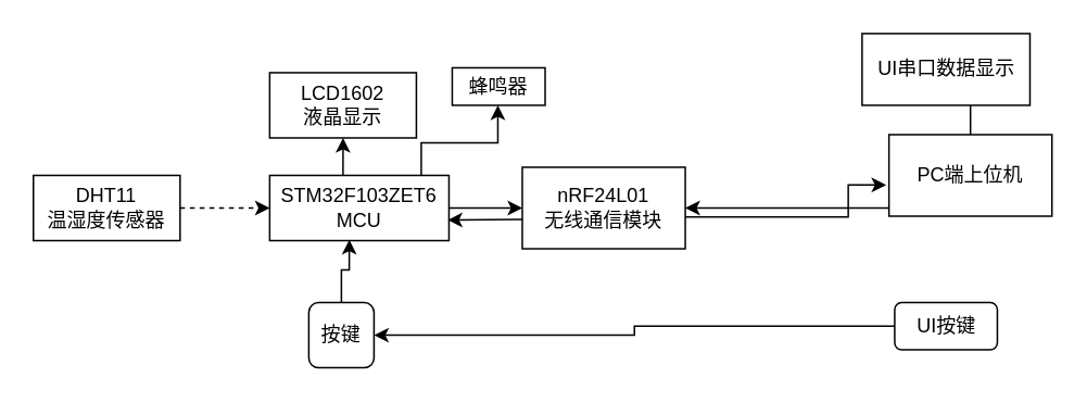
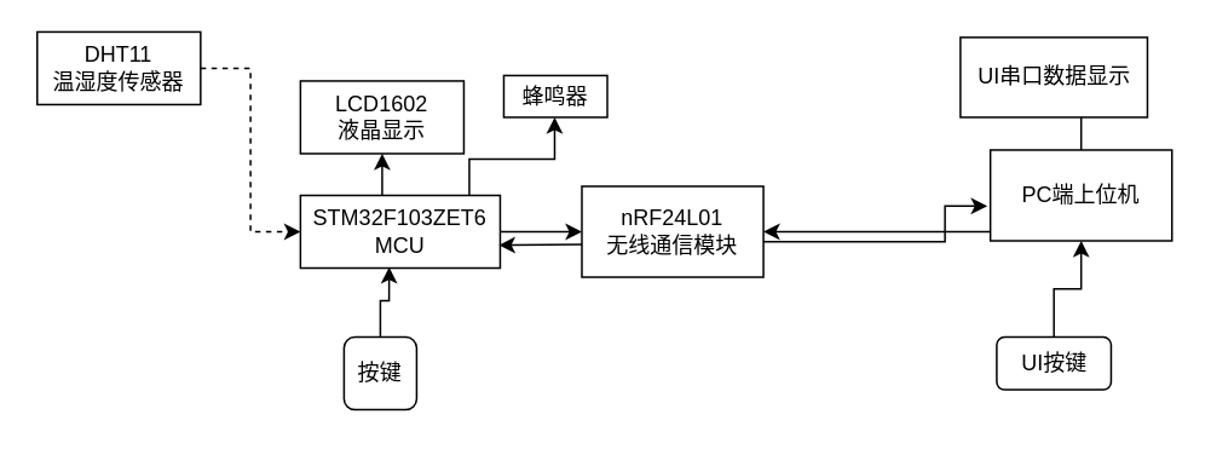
  <mxCell id="0" />
  <mxCell id="1" parent="0" />
  <mxCell id="2" style="edgeStyle=orthogonalEdgeStyle;rounded=0;orthogonalLoop=1;jettySize=auto;html=1;entryX=0;entryY=0.5;entryDx=0;entryDy=0;dashed=1;" parent="1" source="3" target="7" edge="1"><mxGeometry relative="1" as="geometry" /></mxCell>
- <mxCell id="3" value="DHT11&lt;br&gt;温湿度传感器" style="rounded=0;whiteSpace=wrap;html=1;" parent="1" vertex="1"><mxGeometry x="20" y="107" width="90" height="40" as="geometry" /></mxCell>
+ <mxCell id="3" value="DHT11&lt;br&gt;温湿度传感器" style="rounded=0;whiteSpace=wrap;html=1;" parent="1" vertex="1"><mxGeometry x="20" y="17" width="90" height="40" as="geometry" /></mxCell>
  <mxCell id="4" style="edgeStyle=orthogonalEdgeStyle;rounded=0;orthogonalLoop=1;jettySize=auto;html=1;entryX=0;entryY=0.5;entryDx=0;entryDy=0;" parent="1" source="7" target="9" edge="1"><mxGeometry relative="1" as="geometry" /></mxCell>
  <mxCell id="5" value="" style="edgeStyle=orthogonalEdgeStyle;rounded=0;orthogonalLoop=1;jettySize=auto;html=1;" edge="1" parent="1" source="7" target="13"><mxGeometry relative="1" as="geometry"><Array as="points"><mxPoint x="210" y="97" /><mxPoint x="210" y="97" /></Array></mxGeometry></mxCell>
  <mxCell id="6" style="edgeStyle=orthogonalEdgeStyle;rounded=0;orthogonalLoop=1;jettySize=auto;html=1;" edge="1" parent="1" source="7" target="15"><mxGeometry relative="1" as="geometry"><Array as="points"><mxPoint x="258" y="87" /><mxPoint x="305" y="87" /></Array></mxGeometry></mxCell>
  <mxCell id="7" value="STM32F103ZET6&lt;br&gt;MCU" style="rounded=0;whiteSpace=wrap;html=1;" parent="1" vertex="1"><mxGeometry x="165" y="107" width="110" height="40" as="geometry" /></mxCell>
  <mxCell id="8" style="edgeStyle=orthogonalEdgeStyle;rounded=0;orthogonalLoop=1;jettySize=auto;html=1;exitX=0.992;exitY=0.61;exitDx=0;exitDy=0;exitPerimeter=0;entryX=-0.017;entryY=0.617;entryDx=0;entryDy=0;entryPerimeter=0;" parent="1" source="9" target="12" edge="1"><mxGeometry relative="1" as="geometry"><mxPoint x="520" y="137" as="targetPoint" /><Array as="points"><mxPoint x="520" y="133" /></Array></mxGeometry></mxCell>
  <mxCell id="9" value="nRF24L01&lt;br&gt;无线通信模块" style="rounded=0;whiteSpace=wrap;html=1;" parent="1" vertex="1"><mxGeometry x="320" y="102" width="100" height="50" as="geometry" /></mxCell>
  <mxCell id="10" style="edgeStyle=orthogonalEdgeStyle;rounded=0;orthogonalLoop=1;jettySize=auto;html=1;entryX=1;entryY=0.5;entryDx=0;entryDy=0;" parent="1" source="12" target="9" edge="1"><mxGeometry relative="1" as="geometry"><Array as="points"><mxPoint x="440" y="127" /><mxPoint x="440" y="127" /></Array></mxGeometry></mxCell>
  <mxCell id="11" value="" style="edgeStyle=orthogonalEdgeStyle;rounded=0;orthogonalLoop=1;jettySize=auto;html=1;" edge="1" parent="1" source="12" target="20"><mxGeometry relative="1" as="geometry" /></mxCell>
  <mxCell id="12" value="PC端上位机" style="rounded=0;whiteSpace=wrap;html=1;" parent="1" vertex="1"><mxGeometry x="545" y="82" width="100" height="50" as="geometry" /></mxCell>
  <mxCell id="13" value="LCD1602&lt;br&gt;液晶显示" style="rounded=0;whiteSpace=wrap;html=1;" parent="1" vertex="1"><mxGeometry x="165" y="44" width="90" height="40" as="geometry" /></mxCell>
  <mxCell id="14" value="" style="endArrow=classic;html=1;rounded=0;exitX=0.001;exitY=0.639;exitDx=0;exitDy=0;exitPerimeter=0;entryX=0.993;entryY=0.685;entryDx=0;entryDy=0;entryPerimeter=0;" parent="1" source="9" target="7" edge="1"><mxGeometry width="50" height="50" relative="1" as="geometry"><mxPoint x="283" y="198" as="sourcePoint" /><mxPoint x="333" y="148" as="targetPoint" /></mxGeometry></mxCell>
  <mxCell id="15" value="蜂鸣器" style="rounded=0;whiteSpace=wrap;html=1;" vertex="1" parent="1"><mxGeometry x="277" y="41" width="57" height="23" as="geometry" /></mxCell>
  <mxCell id="16" style="edgeStyle=orthogonalEdgeStyle;rounded=0;orthogonalLoop=1;jettySize=auto;html=1;entryX=0.444;entryY=0.987;entryDx=0;entryDy=0;entryPerimeter=0;" edge="1" parent="1" source="17" target="7"><mxGeometry relative="1" as="geometry" /></mxCell>
  <mxCell id="17" value="按键" style="rounded=1;whiteSpace=wrap;html=1;" vertex="1" parent="1"><mxGeometry x="189" y="185" width="40" height="40" as="geometry" /></mxCell>
- <mxCell id="18" value="" style="edgeStyle=orthogonalEdgeStyle;rounded=0;orthogonalLoop=1;jettySize=auto;html=1;" edge="1" parent="1" source="19" target="17"><mxGeometry relative="1" as="geometry" /></mxCell>
+ <mxCell id="18" value="" style="edgeStyle=orthogonalEdgeStyle;rounded=0;orthogonalLoop=1;jettySize=auto;html=1;" edge="1" parent="1" source="19" target="12"><mxGeometry relative="1" as="geometry" /></mxCell>
  <mxCell id="19" value="UI按键" style="rounded=1;whiteSpace=wrap;html=1;" vertex="1" parent="1"><mxGeometry x="548.5" y="185" width="63" height="29" as="geometry" /></mxCell>
  <mxCell id="20" value="UI串口数据显示" style="rounded=0;whiteSpace=wrap;html=1;" vertex="1" parent="1"><mxGeometry x="528.5" y="20" width="103" height="44" as="geometry" /></mxCell>
